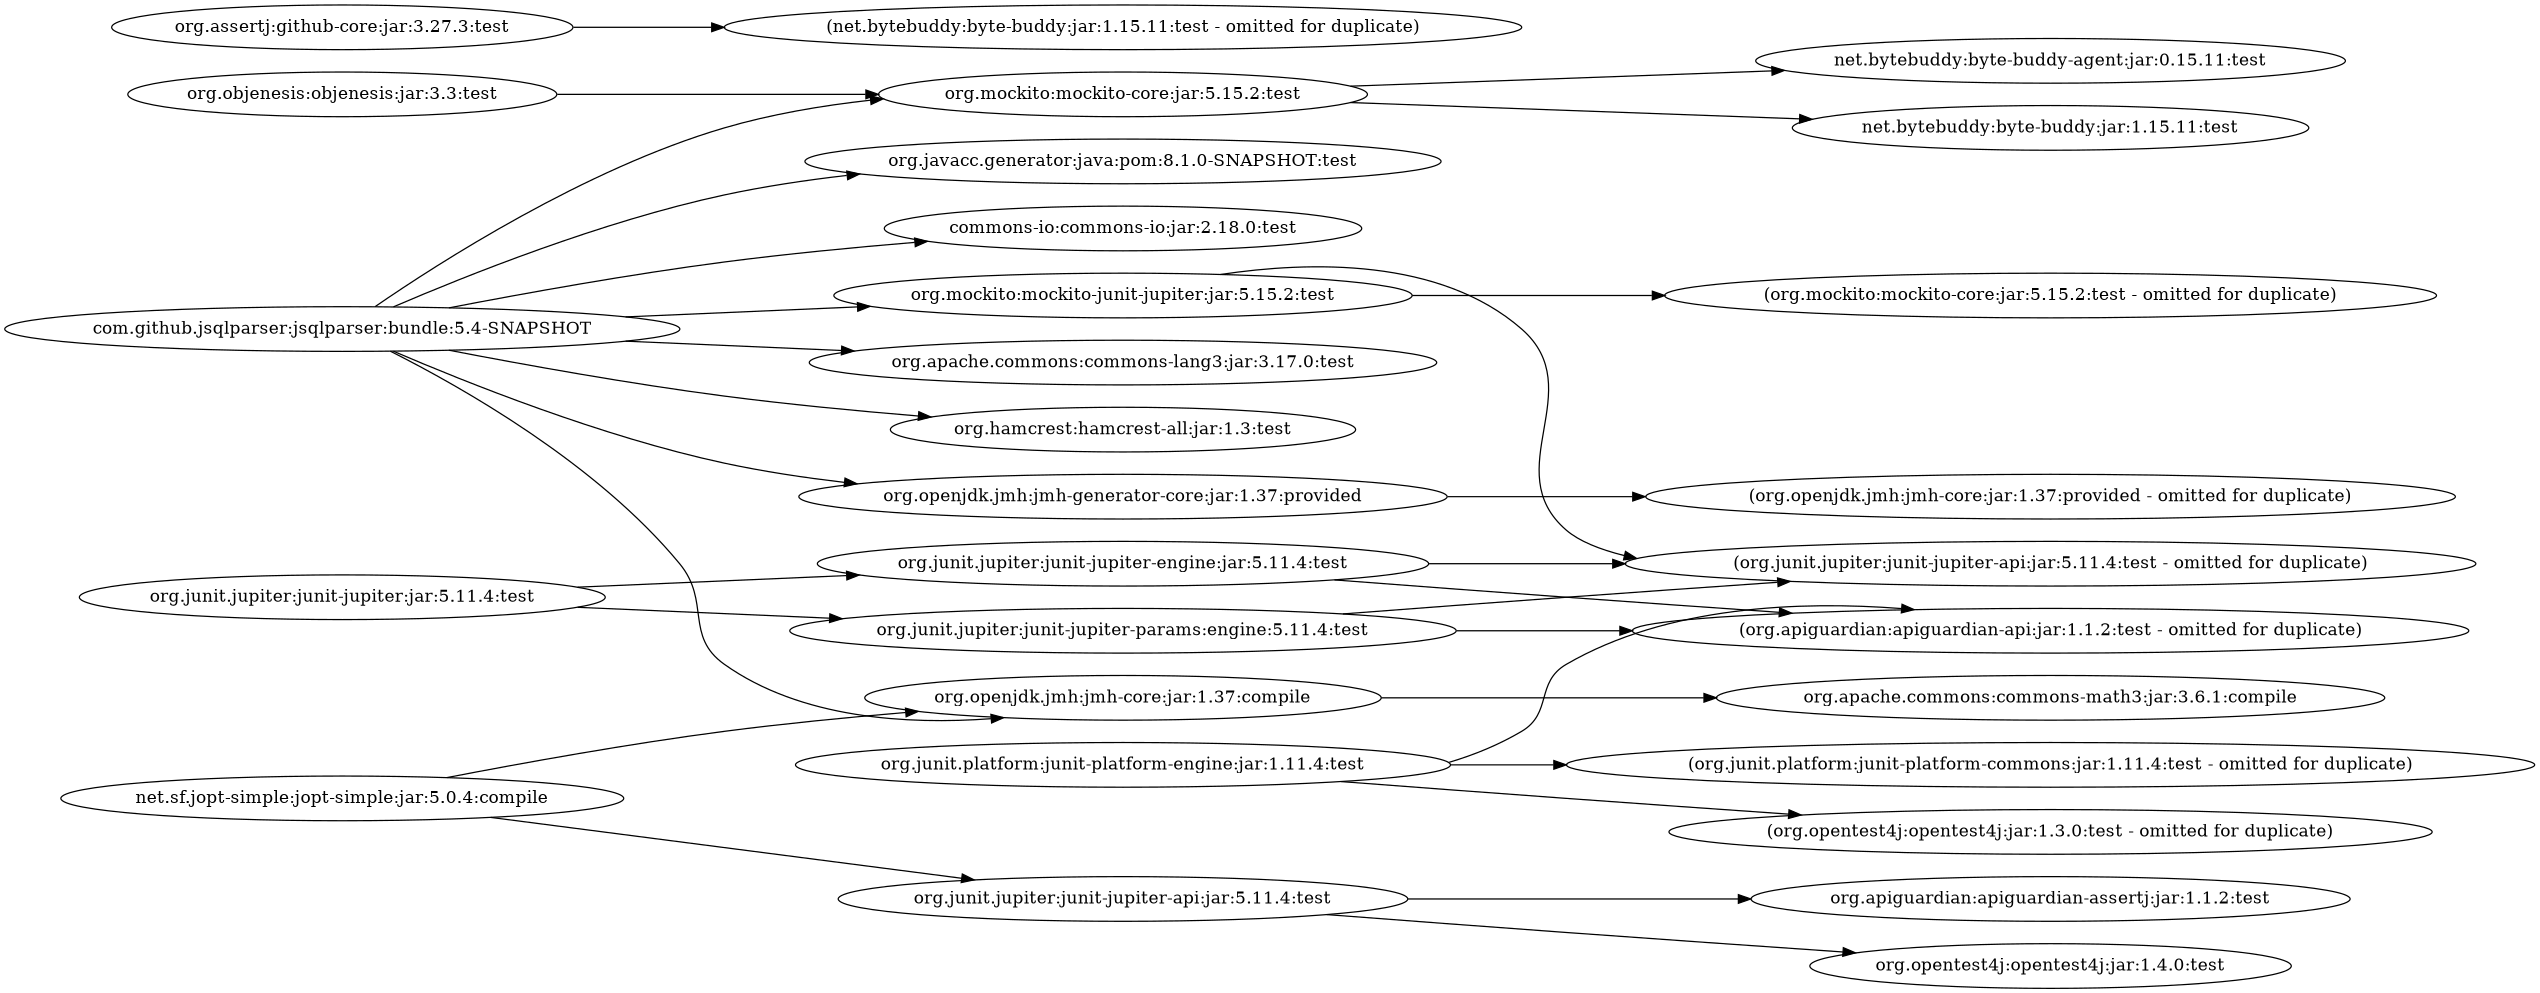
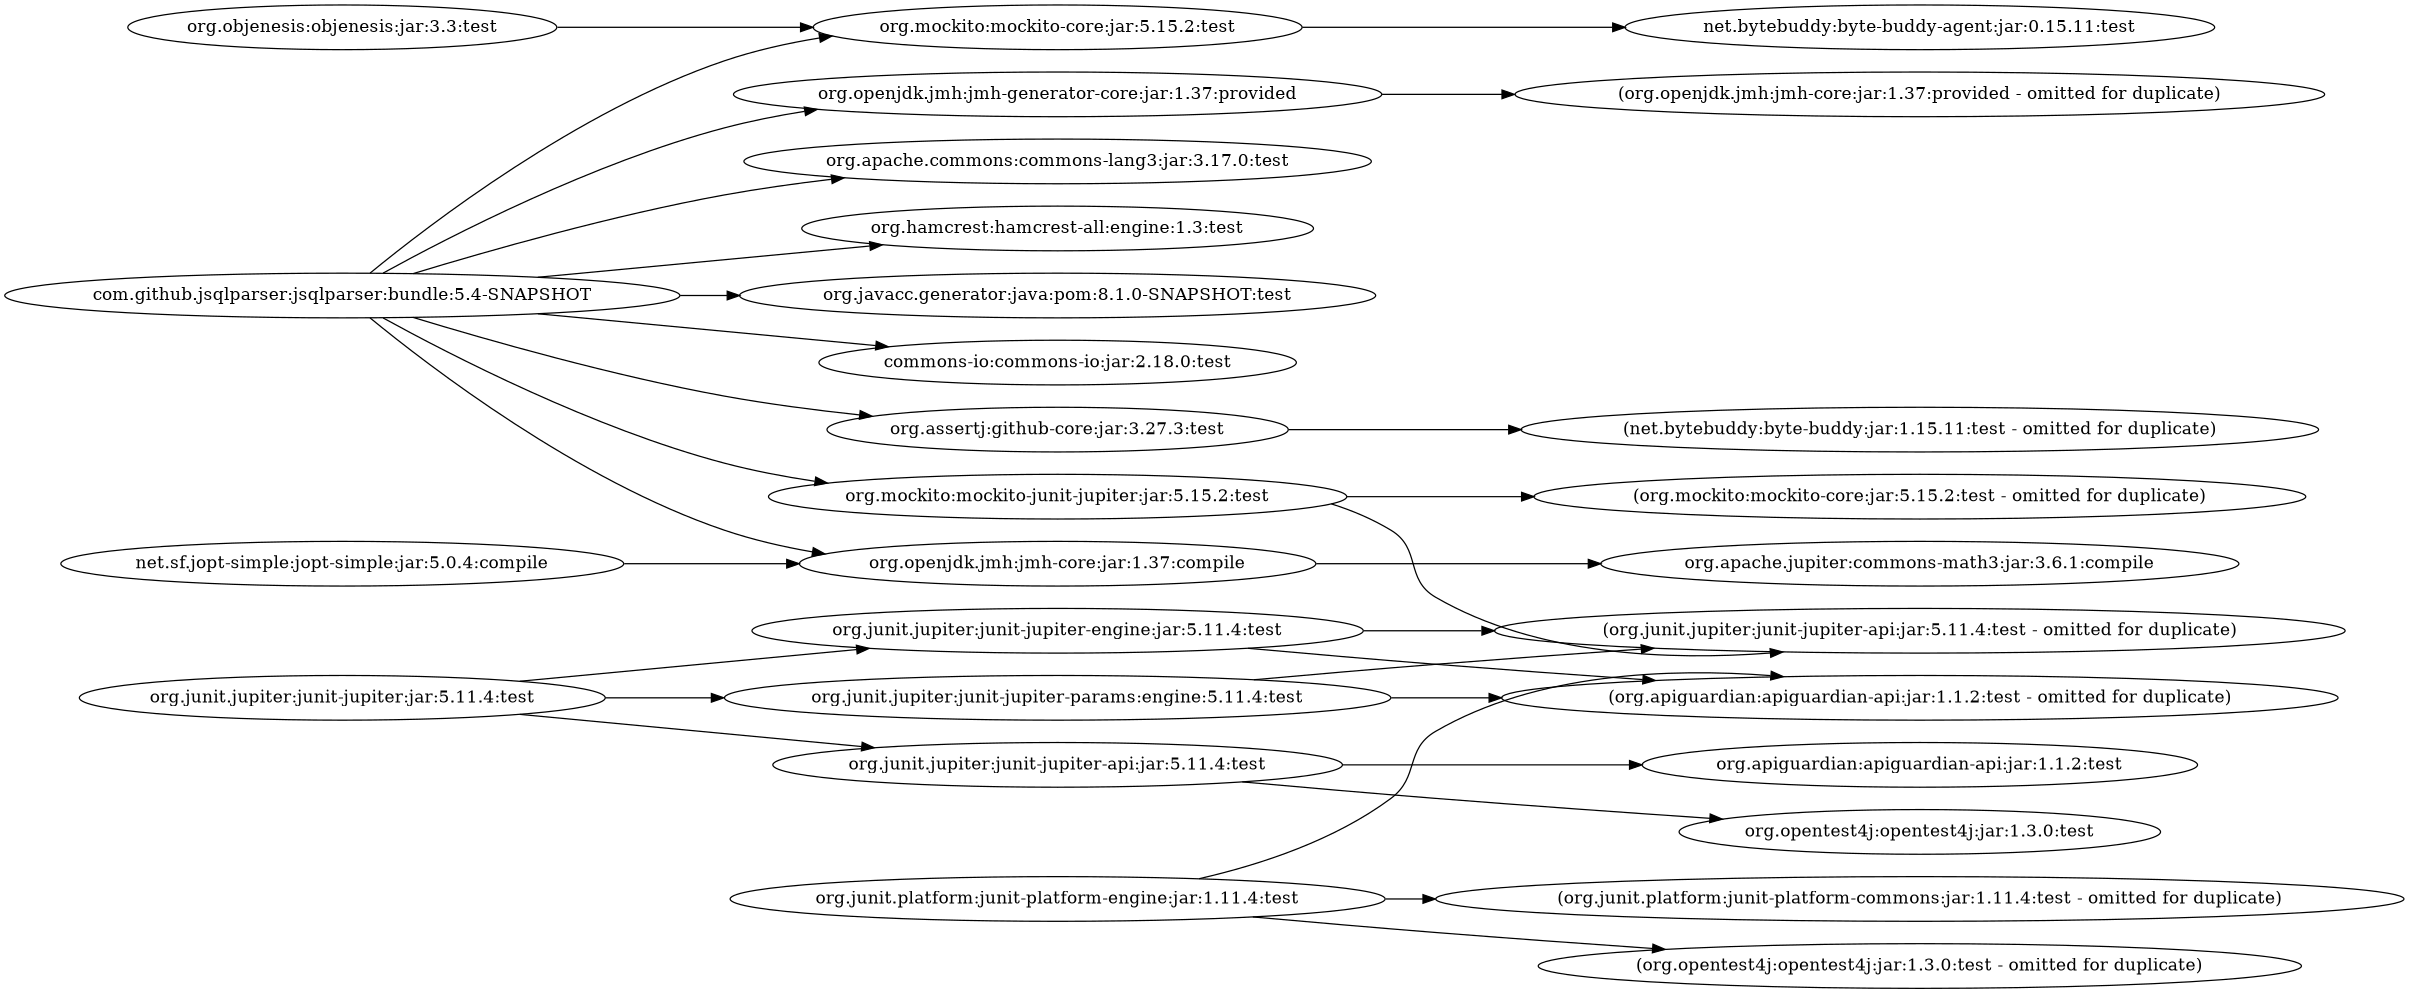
  digraph {
    rankdir=LR
    "com.github.jsqlparser:jsqlparser:bundle:5.4-SNAPSHOT"
    "org.javacc.generator:java:pom:8.1.0-SNAPSHOT:test"
    "commons-io:commons-io:jar:2.18.0:test"
    "org.mockito:mockito-core:jar:5.15.2:test"
    "org.mockito:mockito-junit-jupiter:jar:5.15.2:test"
    n6 [label="org.assertj:github-core:jar:3.27.3:test"]
    "org.apache.commons:commons-lang3:jar:3.17.0:test"
-   "org.hamcrest:hamcrest-all:jar:1.3:test"
+   "org.hamcrest:hamcrest-all:jar:1.3:test" [label="org.hamcrest:hamcrest-all:engine:1.3:test"]
    "org.openjdk.jmh:jmh-core:jar:1.37:compile"
    n10 [label="org.openjdk.jmh:jmh-generator-core:jar:1.37:provided"]
    "org.junit.jupiter:junit-jupiter:jar:5.11.4:test"
    "org.junit.jupiter:junit-jupiter-api:jar:5.11.4:test"
    n13 [label="org.junit.jupiter:junit-jupiter-params:engine:5.11.4:test"]
    "org.junit.jupiter:junit-jupiter-engine:jar:5.11.4:test"
-   "net.bytebuddy:byte-buddy:jar:1.15.11:test"
    n16 [label="net.bytebuddy:byte-buddy-agent:jar:0.15.11:test"]
    "(org.junit.jupiter:junit-jupiter-api:jar:5.11.4:test - omitted for duplicate)"
    "(org.mockito:mockito-core:jar:5.15.2:test - omitted for duplicate)"
    "(net.bytebuddy:byte-buddy:jar:1.15.11:test - omitted for duplicate)"
-   "org.apache.commons:commons-math3:jar:3.6.1:compile"
+   "org.apache.commons:commons-math3:jar:3.6.1:compile" [label="org.apache.jupiter:commons-math3:jar:3.6.1:compile"]
    "(org.openjdk.jmh:jmh-core:jar:1.37:provided - omitted for duplicate)"
-   "org.opentest4j:opentest4j:jar:1.3.0:test" [label="org.opentest4j:opentest4j:jar:1.4.0:test"]
-   "org.apiguardian:apiguardian-api:jar:1.1.2:test" [label="org.apiguardian:apiguardian-assertj:jar:1.1.2:test"]
+   "org.opentest4j:opentest4j:jar:1.3.0:test"
+   "org.apiguardian:apiguardian-api:jar:1.1.2:test"
    "(org.apiguardian:apiguardian-api:jar:1.1.2:test - omitted for duplicate)"
    "org.objenesis:objenesis:jar:3.3:test"
    "net.sf.jopt-simple:jopt-simple:jar:5.0.4:compile"
    "org.junit.platform:junit-platform-engine:jar:1.11.4:test"
    "(org.opentest4j:opentest4j:jar:1.3.0:test - omitted for duplicate)"
    "(org.junit.platform:junit-platform-commons:jar:1.11.4:test - omitted for duplicate)"
    "com.github.jsqlparser:jsqlparser:bundle:5.4-SNAPSHOT" -> "org.javacc.generator:java:pom:8.1.0-SNAPSHOT:test"
    "com.github.jsqlparser:jsqlparser:bundle:5.4-SNAPSHOT" -> "commons-io:commons-io:jar:2.18.0:test"
    "com.github.jsqlparser:jsqlparser:bundle:5.4-SNAPSHOT" -> "org.mockito:mockito-core:jar:5.15.2:test"
    "com.github.jsqlparser:jsqlparser:bundle:5.4-SNAPSHOT" -> "org.mockito:mockito-junit-jupiter:jar:5.15.2:test"
+   "com.github.jsqlparser:jsqlparser:bundle:5.4-SNAPSHOT" -> n6
    "com.github.jsqlparser:jsqlparser:bundle:5.4-SNAPSHOT" -> "org.apache.commons:commons-lang3:jar:3.17.0:test"
    "com.github.jsqlparser:jsqlparser:bundle:5.4-SNAPSHOT" -> "org.hamcrest:hamcrest-all:jar:1.3:test"
    "com.github.jsqlparser:jsqlparser:bundle:5.4-SNAPSHOT" -> "org.openjdk.jmh:jmh-core:jar:1.37:compile"
    "com.github.jsqlparser:jsqlparser:bundle:5.4-SNAPSHOT" -> n10
-   "org.mockito:mockito-core:jar:5.15.2:test" -> "net.bytebuddy:byte-buddy:jar:1.15.11:test"
    "org.mockito:mockito-core:jar:5.15.2:test" -> n16
    "org.mockito:mockito-junit-jupiter:jar:5.15.2:test" -> "(org.junit.jupiter:junit-jupiter-api:jar:5.11.4:test - omitted for duplicate)"
    "org.mockito:mockito-junit-jupiter:jar:5.15.2:test" -> "(org.mockito:mockito-core:jar:5.15.2:test - omitted for duplicate)"
    n6 -> "(net.bytebuddy:byte-buddy:jar:1.15.11:test - omitted for duplicate)"
    "org.openjdk.jmh:jmh-core:jar:1.37:compile" -> "org.apache.commons:commons-math3:jar:3.6.1:compile"
    n10 -> "(org.openjdk.jmh:jmh-core:jar:1.37:provided - omitted for duplicate)"
-   "net.sf.jopt-simple:jopt-simple:jar:5.0.4:compile" -> "org.junit.jupiter:junit-jupiter-api:jar:5.11.4:test"
+   "org.junit.jupiter:junit-jupiter:jar:5.11.4:test" -> "org.junit.jupiter:junit-jupiter-api:jar:5.11.4:test"
    "org.junit.jupiter:junit-jupiter:jar:5.11.4:test" -> n13
    "org.junit.jupiter:junit-jupiter:jar:5.11.4:test" -> "org.junit.jupiter:junit-jupiter-engine:jar:5.11.4:test"
    "org.junit.jupiter:junit-jupiter-api:jar:5.11.4:test" -> "org.opentest4j:opentest4j:jar:1.3.0:test"
    "org.junit.jupiter:junit-jupiter-api:jar:5.11.4:test" -> "org.apiguardian:apiguardian-api:jar:1.1.2:test"
    n13 -> "(org.junit.jupiter:junit-jupiter-api:jar:5.11.4:test - omitted for duplicate)"
    n13 -> "(org.apiguardian:apiguardian-api:jar:1.1.2:test - omitted for duplicate)"
    "org.junit.jupiter:junit-jupiter-engine:jar:5.11.4:test" -> "(org.junit.jupiter:junit-jupiter-api:jar:5.11.4:test - omitted for duplicate)"
    "org.junit.jupiter:junit-jupiter-engine:jar:5.11.4:test" -> "(org.apiguardian:apiguardian-api:jar:1.1.2:test - omitted for duplicate)"
    "org.objenesis:objenesis:jar:3.3:test" -> "org.mockito:mockito-core:jar:5.15.2:test"
    "net.sf.jopt-simple:jopt-simple:jar:5.0.4:compile" -> "org.openjdk.jmh:jmh-core:jar:1.37:compile"
    "org.junit.platform:junit-platform-engine:jar:1.11.4:test" -> "(org.apiguardian:apiguardian-api:jar:1.1.2:test - omitted for duplicate)"
    "org.junit.platform:junit-platform-engine:jar:1.11.4:test" -> "(org.opentest4j:opentest4j:jar:1.3.0:test - omitted for duplicate)"
    "org.junit.platform:junit-platform-engine:jar:1.11.4:test" -> "(org.junit.platform:junit-platform-commons:jar:1.11.4:test - omitted for duplicate)"
  }
